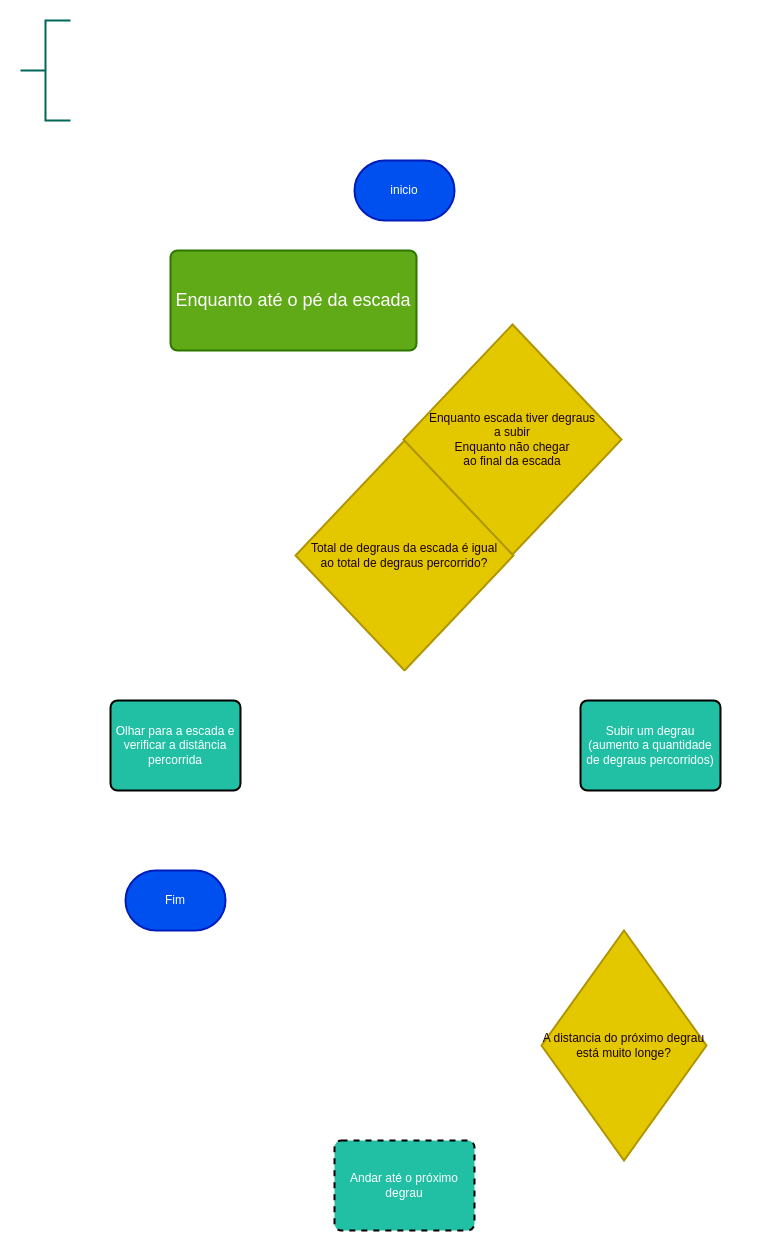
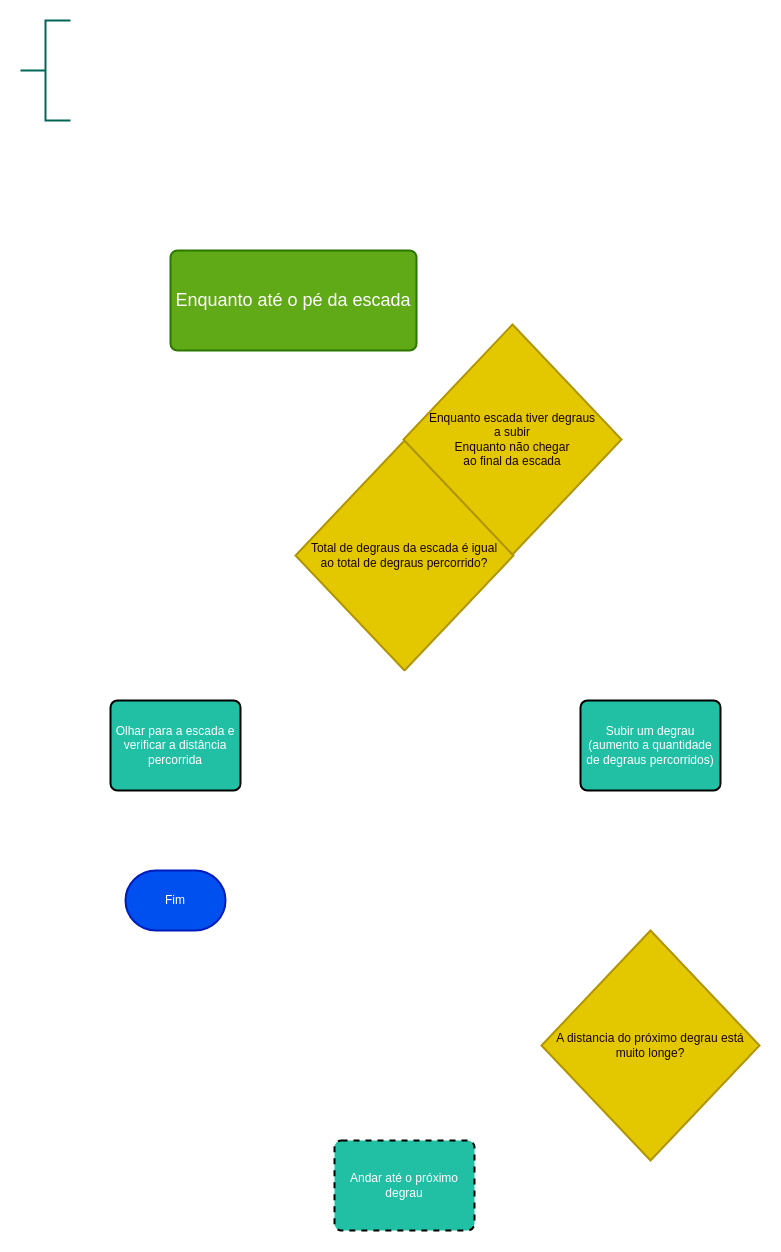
  <mxCell id="0" />
  <mxCell id="1" parent="0" />
  <mxCell id="2" value="&lt;font style=&quot;font-size: 18px;&quot;&gt;Objetivo: Subir escadaria&lt;br&gt;Teste1: escadaria com 20 degraus e um passarela no 10 degrau&lt;br&gt;Teste2: escadaria com 0 degraus&lt;br&gt;Teste3: escadaria com 350 degraus e 3 passarelas&lt;br&gt;&lt;/font&gt;" style="strokeWidth=2;html=1;shape=mxgraph.flowchart.annotation_2;align=left;labelPosition=right;pointerEvents=1;fillColor=#21C0A5;strokeColor=#006658;fontColor=#FFFFFF;" vertex="1" parent="1"><mxGeometry x="20" y="20" width="50" height="100" as="geometry" /></mxCell>
- <mxCell id="3" style="edgeStyle=orthogonalEdgeStyle;rounded=0;orthogonalLoop=1;jettySize=auto;html=1;fontColor=#FFFFFF;strokeColor=#FFFFFF;fillColor=#21C0A5;" edge="1" parent="1" source="4" target="6"><mxGeometry relative="1" as="geometry" /></mxCell>
- <mxCell id="4" value="inicio" style="strokeWidth=2;html=1;shape=mxgraph.flowchart.terminator;whiteSpace=wrap;fillColor=#0050ef;strokeColor=#001DBC;fontColor=#ffffff;" vertex="1" parent="1"><mxGeometry x="354" y="160" width="100" height="60" as="geometry" /></mxCell>
  <mxCell id="5" style="edgeStyle=orthogonalEdgeStyle;rounded=0;orthogonalLoop=1;jettySize=auto;html=1;fontColor=#FFFFFF;strokeColor=#FFFFFF;fillColor=#21C0A5;" edge="1" parent="1" source="6" target="9"><mxGeometry relative="1" as="geometry" /></mxCell>
  <mxCell id="6" value="Enquanto até o pé da escada" style="rounded=1;whiteSpace=wrap;html=1;absoluteArcSize=1;arcSize=14;strokeWidth=2;fontSize=18;fillColor=#60a917;strokeColor=#2D7600;fontColor=#ffffff;" vertex="1" parent="1"><mxGeometry x="170" y="250" width="246" height="100" as="geometry" /></mxCell>
  <mxCell id="7" value="sim" style="edgeStyle=orthogonalEdgeStyle;rounded=0;orthogonalLoop=1;jettySize=auto;html=1;fontColor=#FFFFFF;strokeColor=#FFFFFF;fillColor=#21C0A5;" edge="1" parent="1" source="9" target="11"><mxGeometry x="0.245" y="-5" relative="1" as="geometry"><mxPoint as="offset" /></mxGeometry></mxCell>
  <mxCell id="8" value="Não" style="edgeStyle=orthogonalEdgeStyle;rounded=0;orthogonalLoop=1;jettySize=auto;html=1;fontColor=#FFFFFF;strokeColor=#FFFFFF;fillColor=#21C0A5;" edge="1" parent="1" source="9" target="14"><mxGeometry x="0.291" relative="1" as="geometry"><mxPoint as="offset" /></mxGeometry></mxCell>
  <mxCell id="9" value="Total de degraus da escada é igual &lt;br&gt;ao total de degraus percorrido?" style="strokeWidth=2;html=1;shape=mxgraph.flowchart.decision;whiteSpace=wrap;fontColor=#1C0000;fillColor=#e3c800;strokeColor=#B09500;" vertex="1" parent="1"><mxGeometry x="295" y="440" width="218" height="230" as="geometry" /></mxCell>
  <mxCell id="10" style="edgeStyle=orthogonalEdgeStyle;rounded=0;orthogonalLoop=1;jettySize=auto;html=1;fontColor=#FFFFFF;strokeColor=#FFFFFF;fillColor=#21C0A5;" edge="1" parent="1" source="11" target="12"><mxGeometry relative="1" as="geometry" /></mxCell>
  <mxCell id="11" value="Olhar para a escada e verificar a distância percorrida" style="rounded=1;whiteSpace=wrap;html=1;absoluteArcSize=1;arcSize=14;strokeWidth=2;fontColor=#FFFFFF;fillColor=#21C0A5;" vertex="1" parent="1"><mxGeometry x="110" y="700" width="130" height="90" as="geometry" /></mxCell>
  <mxCell id="12" value="Fim" style="strokeWidth=2;html=1;shape=mxgraph.flowchart.terminator;whiteSpace=wrap;fillColor=#0050ef;strokeColor=#001DBC;fontColor=#ffffff;" vertex="1" parent="1"><mxGeometry x="125" y="870" width="100" height="60" as="geometry" /></mxCell>
  <mxCell id="13" style="edgeStyle=orthogonalEdgeStyle;rounded=0;orthogonalLoop=1;jettySize=auto;html=1;fontColor=#FFFFFF;strokeColor=#FFFFFF;fillColor=#21C0A5;" edge="1" parent="1" source="14" target="16"><mxGeometry relative="1" as="geometry" /></mxCell>
  <mxCell id="14" value="Subir um degrau&lt;br&gt;(aumento a quantidade de degraus percorridos)" style="rounded=1;whiteSpace=wrap;html=1;absoluteArcSize=1;arcSize=14;strokeWidth=2;fontColor=#FFFFFF;fillColor=#21C0A5;" vertex="1" parent="1"><mxGeometry x="580" y="700" width="140" height="90" as="geometry" /></mxCell>
  <mxCell id="15" value="Não" style="edgeStyle=orthogonalEdgeStyle;rounded=0;orthogonalLoop=1;jettySize=auto;html=1;fontColor=#FFFFFF;strokeColor=#FFFFFF;fillColor=#21C0A5;" edge="1" parent="1" source="16" target="9"><mxGeometry x="0.609" relative="1" as="geometry"><mxPoint as="offset" /></mxGeometry></mxCell>
- <mxCell id="16" value="A distancia do próximo degrau está muito longe?" style="strokeWidth=2;html=1;shape=mxgraph.flowchart.decision;whiteSpace=wrap;fontColor=#1C0000;fillColor=#e3c800;strokeColor=#B09500;" vertex="1" parent="1"><mxGeometry x="541" y="930" width="165" height="230" as="geometry" /></mxCell>
+ <mxCell id="16" value="A distancia do próximo degrau está muito longe?" style="strokeWidth=2;html=1;shape=mxgraph.flowchart.decision;whiteSpace=wrap;fontColor=#1C0000;fillColor=#e3c800;strokeColor=#B09500;" vertex="1" parent="1"><mxGeometry x="541" y="930" width="218" height="230" as="geometry" /></mxCell>
  <mxCell id="17" style="edgeStyle=orthogonalEdgeStyle;rounded=0;orthogonalLoop=1;jettySize=auto;html=1;fontColor=#FFFFFF;strokeColor=#FFFFFF;fillColor=#21C0A5;exitX=0;exitY=0.5;exitDx=0;exitDy=0;entryX=0.5;entryY=1;entryDx=0;entryDy=0;entryPerimeter=0;" edge="1" parent="1" source="18" target="9"><mxGeometry relative="1" as="geometry"><mxPoint x="400" y="670" as="targetPoint" /><Array as="points"><mxPoint x="314" y="1185" /><mxPoint x="314" y="850" /><mxPoint x="404" y="850" /></Array></mxGeometry></mxCell>
  <mxCell id="18" value="Andar até o próximo degrau" style="rounded=1;whiteSpace=wrap;html=1;absoluteArcSize=1;arcSize=14;strokeWidth=2;fontColor=#FFFFFF;fillColor=#21C0A5;dashed=1;" vertex="1" parent="1"><mxGeometry x="334" y="1140" width="140" height="90" as="geometry" /></mxCell>
  <mxCell id="19" value="Enquanto escada tiver degraus&lt;br&gt;a subir&lt;br&gt;Enquanto não chegar&lt;br&gt;ao final da escada" style="strokeWidth=2;html=1;shape=mxgraph.flowchart.decision;whiteSpace=wrap;fontColor=#1C0000;fillColor=#e3c800;strokeColor=#B09500;" vertex="1" parent="1"><mxGeometry x="403" y="324" width="218" height="230" as="geometry" /></mxCell>
